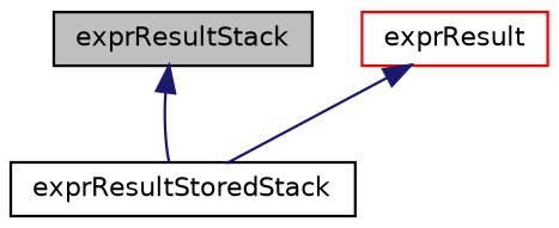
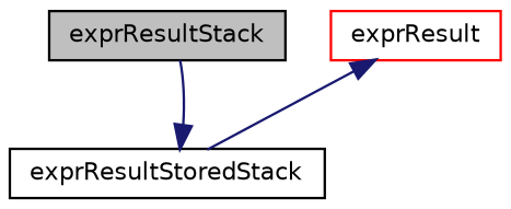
  digraph {
    node [color=black fontname=Helvetica fontsize=10 shape=record]
    edge [color=midnightblue dir=back fontname=Helvetica fontsize=10 labelfontname=Helvetica labelfontsize=10 style=solid]
    n1 [fillcolor=grey75 fontcolor=black height=0.2 label=exprResultStack style=filled width=0.4]
    n2 [height=0.2 label=exprResultStoredStack width=0.4]
    n3 [color=red height=0.2 label=exprResult width=0.4]
-   n1 -> n2
+   n2 -> n1
    n3 -> n2
  }
